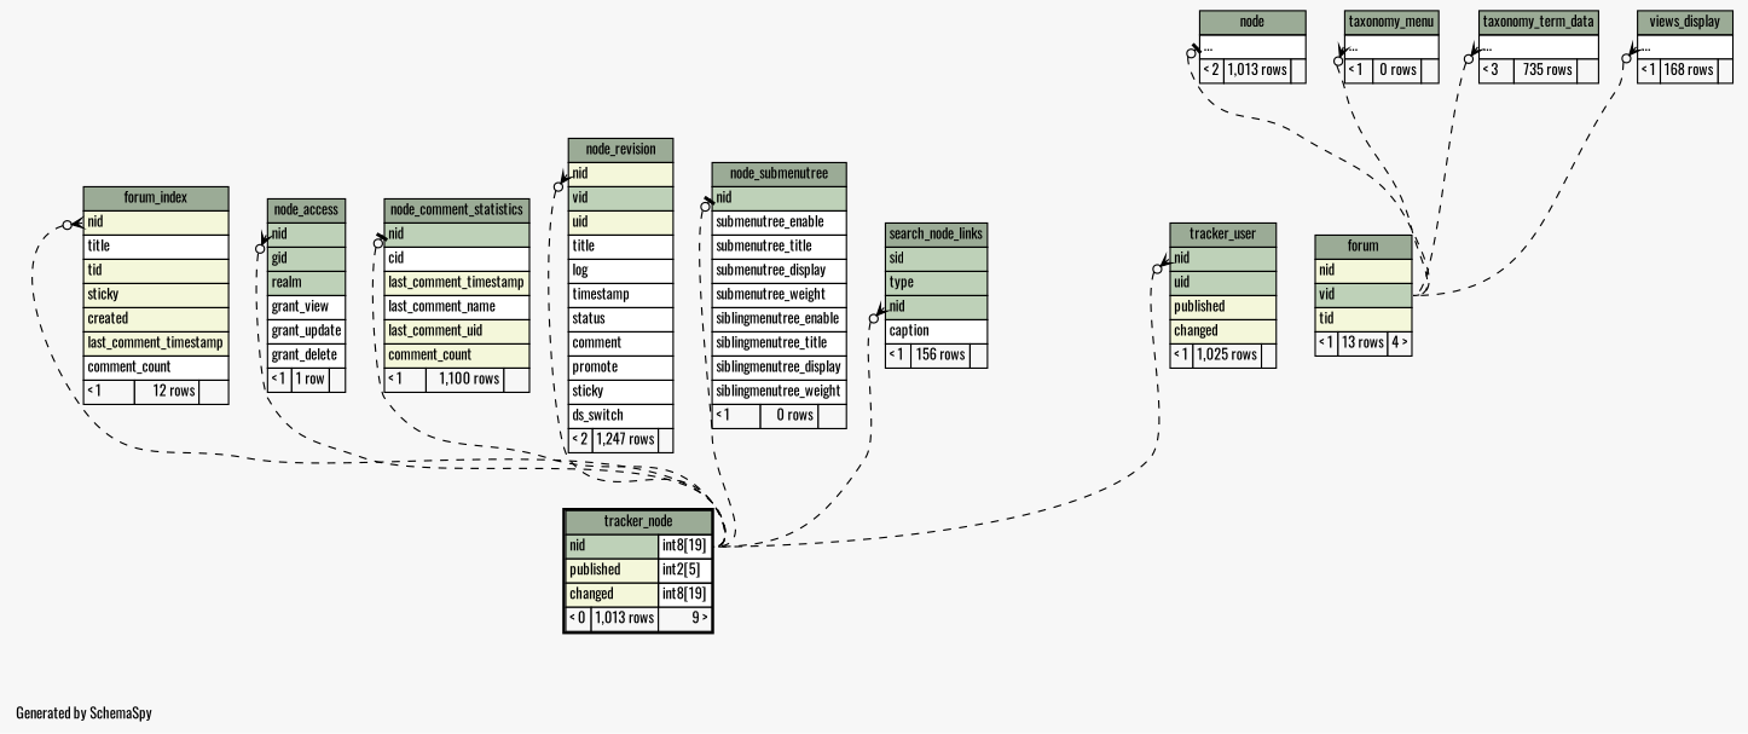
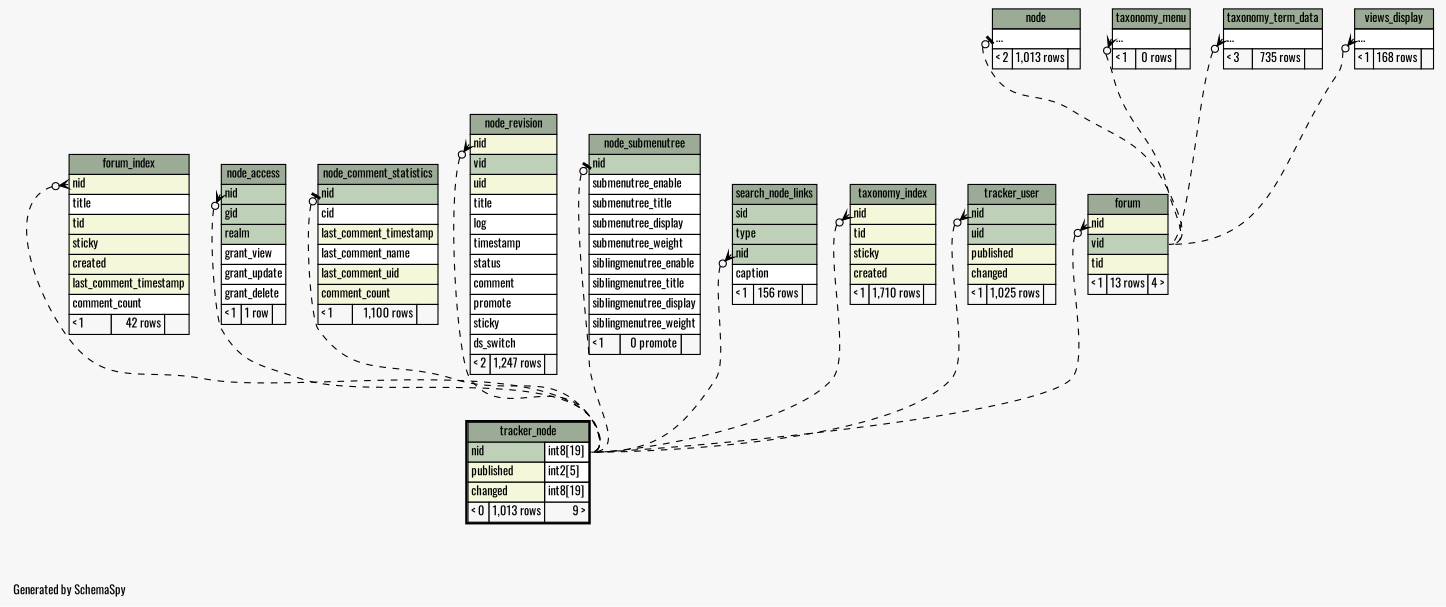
  digraph {
    bgcolor="#f7f7f7"
    fontname=Oswald
    fontsize=11
    label="\nGenerated by SchemaSpy"
    labeljust=l
    nodesep=0.18
    rankdir=TB
    ranksep=0.46
    node [fontname=Oswald fontsize=11 shape=plaintext]
    edge [arrowhead=none arrowsize=0.8 arrowtail=crowodot dir=back fontname=Oswald headport="nid.type:e" style=dashed tailport="nid:w"]
    n1 [label=<     <TABLE BORDER="0" CELLBORDER="1" CELLSPACING="0" BGCOLOR="#ffffff">       <TR><TD COLSPAN="3" BGCOLOR="#9bab96" ALIGN="CENTER">forum</TD></TR>       <TR><TD PORT="nid" COLSPAN="3" BGCOLOR="#f4f7da" ALIGN="LEFT">nid</TD></TR>       <TR><TD PORT="vid" COLSPAN="3" BGCOLOR="#bed1b8" ALIGN="LEFT">vid</TD></TR>       <TR><TD PORT="tid" COLSPAN="3" BGCOLOR="#f4f7da" ALIGN="LEFT">tid</TD></TR>       <TR><TD ALIGN="LEFT" BGCOLOR="#f7f7f7">&lt; 1</TD><TD ALIGN="RIGHT" BGCOLOR="#f7f7f7">13 rows</TD><TD ALIGN="RIGHT" BGCOLOR="#f7f7f7">4 &gt;</TD></TR>     </TABLE>>]
    n2 [label=<     <TABLE BORDER="2" CELLBORDER="1" CELLSPACING="0" BGCOLOR="#ffffff">       <TR><TD COLSPAN="3" BGCOLOR="#9bab96" ALIGN="CENTER">tracker_node</TD></TR>       <TR><TD PORT="nid" COLSPAN="2" BGCOLOR="#bed1b8" ALIGN="LEFT">nid</TD><TD PORT="nid.type" ALIGN="LEFT">int8[19]</TD></TR>       <TR><TD PORT="published" COLSPAN="2" BGCOLOR="#f4f7da" ALIGN="LEFT">published</TD><TD PORT="published.type" ALIGN="LEFT">int2[5]</TD></TR>       <TR><TD PORT="changed" COLSPAN="2" BGCOLOR="#f4f7da" ALIGN="LEFT">changed</TD><TD PORT="changed.type" ALIGN="LEFT">int8[19]</TD></TR>       <TR><TD ALIGN="LEFT" BGCOLOR="#f7f7f7">&lt; 0</TD><TD ALIGN="RIGHT" BGCOLOR="#f7f7f7">1,013 rows</TD><TD ALIGN="RIGHT" BGCOLOR="#f7f7f7">9 &gt;</TD></TR>     </TABLE>>]
-   n3 [label=<     <TABLE BORDER="0" CELLBORDER="1" CELLSPACING="0" BGCOLOR="#ffffff">       <TR><TD COLSPAN="3" BGCOLOR="#9bab96" ALIGN="CENTER">forum_index</TD></TR>       <TR><TD PORT="nid" COLSPAN="3" BGCOLOR="#f4f7da" ALIGN="LEFT">nid</TD></TR>       <TR><TD PORT="title" COLSPAN="3" ALIGN="LEFT">title</TD></TR>       <TR><TD PORT="tid" COLSPAN="3" BGCOLOR="#f4f7da" ALIGN="LEFT">tid</TD></TR>       <TR><TD PORT="sticky" COLSPAN="3" BGCOLOR="#f4f7da" ALIGN="LEFT">sticky</TD></TR>       <TR><TD PORT="created" COLSPAN="3" BGCOLOR="#f4f7da" ALIGN="LEFT">created</TD></TR>       <TR><TD PORT="last_comment_timestamp" COLSPAN="3" BGCOLOR="#f4f7da" ALIGN="LEFT">last_comment_timestamp</TD></TR>       <TR><TD PORT="comment_count" COLSPAN="3" ALIGN="LEFT">comment_count</TD></TR>       <TR><TD ALIGN="LEFT" BGCOLOR="#f7f7f7">&lt; 1</TD><TD ALIGN="RIGHT" BGCOLOR="#f7f7f7">12 rows</TD><TD ALIGN="RIGHT" BGCOLOR="#f7f7f7">  </TD></TR>     </TABLE>>]
+   n3 [label=<     <TABLE BORDER="0" CELLBORDER="1" CELLSPACING="0" BGCOLOR="#ffffff">       <TR><TD COLSPAN="3" BGCOLOR="#9bab96" ALIGN="CENTER">forum_index</TD></TR>       <TR><TD PORT="nid" COLSPAN="3" BGCOLOR="#f4f7da" ALIGN="LEFT">nid</TD></TR>       <TR><TD PORT="title" COLSPAN="3" ALIGN="LEFT">title</TD></TR>       <TR><TD PORT="tid" COLSPAN="3" BGCOLOR="#f4f7da" ALIGN="LEFT">tid</TD></TR>       <TR><TD PORT="sticky" COLSPAN="3" BGCOLOR="#f4f7da" ALIGN="LEFT">sticky</TD></TR>       <TR><TD PORT="created" COLSPAN="3" BGCOLOR="#f4f7da" ALIGN="LEFT">created</TD></TR>       <TR><TD PORT="last_comment_timestamp" COLSPAN="3" BGCOLOR="#f4f7da" ALIGN="LEFT">last_comment_timestamp</TD></TR>       <TR><TD PORT="comment_count" COLSPAN="3" ALIGN="LEFT">comment_count</TD></TR>       <TR><TD ALIGN="LEFT" BGCOLOR="#f7f7f7">&lt; 1</TD><TD ALIGN="RIGHT" BGCOLOR="#f7f7f7">42 rows</TD><TD ALIGN="RIGHT" BGCOLOR="#f7f7f7">  </TD></TR>     </TABLE>>]
    n4 [label=<     <TABLE BORDER="0" CELLBORDER="1" CELLSPACING="0" BGCOLOR="#ffffff">       <TR><TD COLSPAN="3" BGCOLOR="#9bab96" ALIGN="CENTER">node</TD></TR>       <TR><TD PORT="elipses" COLSPAN="3" ALIGN="LEFT">...</TD></TR>       <TR><TD ALIGN="LEFT" BGCOLOR="#f7f7f7">&lt; 2</TD><TD ALIGN="RIGHT" BGCOLOR="#f7f7f7">1,013 rows</TD><TD ALIGN="RIGHT" BGCOLOR="#f7f7f7">  </TD></TR>     </TABLE>>]
    n5 [label=<     <TABLE BORDER="0" CELLBORDER="1" CELLSPACING="0" BGCOLOR="#ffffff">       <TR><TD COLSPAN="3" BGCOLOR="#9bab96" ALIGN="CENTER">node_access</TD></TR>       <TR><TD PORT="nid" COLSPAN="3" BGCOLOR="#bed1b8" ALIGN="LEFT">nid</TD></TR>       <TR><TD PORT="gid" COLSPAN="3" BGCOLOR="#bed1b8" ALIGN="LEFT">gid</TD></TR>       <TR><TD PORT="realm" COLSPAN="3" BGCOLOR="#bed1b8" ALIGN="LEFT">realm</TD></TR>       <TR><TD PORT="grant_view" COLSPAN="3" ALIGN="LEFT">grant_view</TD></TR>       <TR><TD PORT="grant_update" COLSPAN="3" ALIGN="LEFT">grant_update</TD></TR>       <TR><TD PORT="grant_delete" COLSPAN="3" ALIGN="LEFT">grant_delete</TD></TR>       <TR><TD ALIGN="LEFT" BGCOLOR="#f7f7f7">&lt; 1</TD><TD ALIGN="RIGHT" BGCOLOR="#f7f7f7">1 row</TD><TD ALIGN="RIGHT" BGCOLOR="#f7f7f7">  </TD></TR>     </TABLE>>]
    n6 [label=<     <TABLE BORDER="0" CELLBORDER="1" CELLSPACING="0" BGCOLOR="#ffffff">       <TR><TD COLSPAN="3" BGCOLOR="#9bab96" ALIGN="CENTER">node_comment_statistics</TD></TR>       <TR><TD PORT="nid" COLSPAN="3" BGCOLOR="#bed1b8" ALIGN="LEFT">nid</TD></TR>       <TR><TD PORT="cid" COLSPAN="3" ALIGN="LEFT">cid</TD></TR>       <TR><TD PORT="last_comment_timestamp" COLSPAN="3" BGCOLOR="#f4f7da" ALIGN="LEFT">last_comment_timestamp</TD></TR>       <TR><TD PORT="last_comment_name" COLSPAN="3" ALIGN="LEFT">last_comment_name</TD></TR>       <TR><TD PORT="last_comment_uid" COLSPAN="3" BGCOLOR="#f4f7da" ALIGN="LEFT">last_comment_uid</TD></TR>       <TR><TD PORT="comment_count" COLSPAN="3" BGCOLOR="#f4f7da" ALIGN="LEFT">comment_count</TD></TR>       <TR><TD ALIGN="LEFT" BGCOLOR="#f7f7f7">&lt; 1</TD><TD ALIGN="RIGHT" BGCOLOR="#f7f7f7">1,100 rows</TD><TD ALIGN="RIGHT" BGCOLOR="#f7f7f7">  </TD></TR>     </TABLE>>]
    n7 [label=<     <TABLE BORDER="0" CELLBORDER="1" CELLSPACING="0" BGCOLOR="#ffffff">       <TR><TD COLSPAN="3" BGCOLOR="#9bab96" ALIGN="CENTER">node_revision</TD></TR>       <TR><TD PORT="nid" COLSPAN="3" BGCOLOR="#f4f7da" ALIGN="LEFT">nid</TD></TR>       <TR><TD PORT="vid" COLSPAN="3" BGCOLOR="#bed1b8" ALIGN="LEFT">vid</TD></TR>       <TR><TD PORT="uid" COLSPAN="3" BGCOLOR="#f4f7da" ALIGN="LEFT">uid</TD></TR>       <TR><TD PORT="title" COLSPAN="3" ALIGN="LEFT">title</TD></TR>       <TR><TD PORT="log" COLSPAN="3" ALIGN="LEFT">log</TD></TR>       <TR><TD PORT="timestamp" COLSPAN="3" ALIGN="LEFT">timestamp</TD></TR>       <TR><TD PORT="status" COLSPAN="3" ALIGN="LEFT">status</TD></TR>       <TR><TD PORT="comment" COLSPAN="3" ALIGN="LEFT">comment</TD></TR>       <TR><TD PORT="promote" COLSPAN="3" ALIGN="LEFT">promote</TD></TR>       <TR><TD PORT="sticky" COLSPAN="3" ALIGN="LEFT">sticky</TD></TR>       <TR><TD PORT="ds_switch" COLSPAN="3" ALIGN="LEFT">ds_switch</TD></TR>       <TR><TD ALIGN="LEFT" BGCOLOR="#f7f7f7">&lt; 2</TD><TD ALIGN="RIGHT" BGCOLOR="#f7f7f7">1,247 rows</TD><TD ALIGN="RIGHT" BGCOLOR="#f7f7f7">  </TD></TR>     </TABLE>>]
-   n8 [label=<     <TABLE BORDER="0" CELLBORDER="1" CELLSPACING="0" BGCOLOR="#ffffff">       <TR><TD COLSPAN="3" BGCOLOR="#9bab96" ALIGN="CENTER">node_submenutree</TD></TR>       <TR><TD PORT="nid" COLSPAN="3" BGCOLOR="#bed1b8" ALIGN="LEFT">nid</TD></TR>       <TR><TD PORT="submenutree_enable" COLSPAN="3" ALIGN="LEFT">submenutree_enable</TD></TR>       <TR><TD PORT="submenutree_title" COLSPAN="3" ALIGN="LEFT">submenutree_title</TD></TR>       <TR><TD PORT="submenutree_display" COLSPAN="3" ALIGN="LEFT">submenutree_display</TD></TR>       <TR><TD PORT="submenutree_weight" COLSPAN="3" ALIGN="LEFT">submenutree_weight</TD></TR>       <TR><TD PORT="siblingmenutree_enable" COLSPAN="3" ALIGN="LEFT">siblingmenutree_enable</TD></TR>       <TR><TD PORT="siblingmenutree_title" COLSPAN="3" ALIGN="LEFT">siblingmenutree_title</TD></TR>       <TR><TD PORT="siblingmenutree_display" COLSPAN="3" ALIGN="LEFT">siblingmenutree_display</TD></TR>       <TR><TD PORT="siblingmenutree_weight" COLSPAN="3" ALIGN="LEFT">siblingmenutree_weight</TD></TR>       <TR><TD ALIGN="LEFT" BGCOLOR="#f7f7f7">&lt; 1</TD><TD ALIGN="RIGHT" BGCOLOR="#f7f7f7">0 rows</TD><TD ALIGN="RIGHT" BGCOLOR="#f7f7f7">  </TD></TR>     </TABLE>>]
+   n8 [label=<     <TABLE BORDER="0" CELLBORDER="1" CELLSPACING="0" BGCOLOR="#ffffff">       <TR><TD COLSPAN="3" BGCOLOR="#9bab96" ALIGN="CENTER">node_submenutree</TD></TR>       <TR><TD PORT="nid" COLSPAN="3" BGCOLOR="#bed1b8" ALIGN="LEFT">nid</TD></TR>       <TR><TD PORT="submenutree_enable" COLSPAN="3" ALIGN="LEFT">submenutree_enable</TD></TR>       <TR><TD PORT="submenutree_title" COLSPAN="3" ALIGN="LEFT">submenutree_title</TD></TR>       <TR><TD PORT="submenutree_display" COLSPAN="3" ALIGN="LEFT">submenutree_display</TD></TR>       <TR><TD PORT="submenutree_weight" COLSPAN="3" ALIGN="LEFT">submenutree_weight</TD></TR>       <TR><TD PORT="siblingmenutree_enable" COLSPAN="3" ALIGN="LEFT">siblingmenutree_enable</TD></TR>       <TR><TD PORT="siblingmenutree_title" COLSPAN="3" ALIGN="LEFT">siblingmenutree_title</TD></TR>       <TR><TD PORT="siblingmenutree_display" COLSPAN="3" ALIGN="LEFT">siblingmenutree_display</TD></TR>       <TR><TD PORT="siblingmenutree_weight" COLSPAN="3" ALIGN="LEFT">siblingmenutree_weight</TD></TR>       <TR><TD ALIGN="LEFT" BGCOLOR="#f7f7f7">&lt; 1</TD><TD ALIGN="RIGHT" BGCOLOR="#f7f7f7">0 promote</TD><TD ALIGN="RIGHT" BGCOLOR="#f7f7f7">  </TD></TR>     </TABLE>>]
    n9 [label=<     <TABLE BORDER="0" CELLBORDER="1" CELLSPACING="0" BGCOLOR="#ffffff">       <TR><TD COLSPAN="3" BGCOLOR="#9bab96" ALIGN="CENTER">search_node_links</TD></TR>       <TR><TD PORT="sid" COLSPAN="3" BGCOLOR="#bed1b8" ALIGN="LEFT">sid</TD></TR>       <TR><TD PORT="type" COLSPAN="3" BGCOLOR="#bed1b8" ALIGN="LEFT">type</TD></TR>       <TR><TD PORT="nid" COLSPAN="3" BGCOLOR="#bed1b8" ALIGN="LEFT">nid</TD></TR>       <TR><TD PORT="caption" COLSPAN="3" ALIGN="LEFT">caption</TD></TR>       <TR><TD ALIGN="LEFT" BGCOLOR="#f7f7f7">&lt; 1</TD><TD ALIGN="RIGHT" BGCOLOR="#f7f7f7">156 rows</TD><TD ALIGN="RIGHT" BGCOLOR="#f7f7f7">  </TD></TR>     </TABLE>>]
+   n10 [label=<     <TABLE BORDER="0" CELLBORDER="1" CELLSPACING="0" BGCOLOR="#ffffff">       <TR><TD COLSPAN="3" BGCOLOR="#9bab96" ALIGN="CENTER">taxonomy_index</TD></TR>       <TR><TD PORT="nid" COLSPAN="3" BGCOLOR="#f4f7da" ALIGN="LEFT">nid</TD></TR>       <TR><TD PORT="tid" COLSPAN="3" BGCOLOR="#f4f7da" ALIGN="LEFT">tid</TD></TR>       <TR><TD PORT="sticky" COLSPAN="3" BGCOLOR="#f4f7da" ALIGN="LEFT">sticky</TD></TR>       <TR><TD PORT="created" COLSPAN="3" BGCOLOR="#f4f7da" ALIGN="LEFT">created</TD></TR>       <TR><TD ALIGN="LEFT" BGCOLOR="#f7f7f7">&lt; 1</TD><TD ALIGN="RIGHT" BGCOLOR="#f7f7f7">1,710 rows</TD><TD ALIGN="RIGHT" BGCOLOR="#f7f7f7">  </TD></TR>     </TABLE>>]
    n11 [label=<     <TABLE BORDER="0" CELLBORDER="1" CELLSPACING="0" BGCOLOR="#ffffff">       <TR><TD COLSPAN="3" BGCOLOR="#9bab96" ALIGN="CENTER">taxonomy_menu</TD></TR>       <TR><TD PORT="elipses" COLSPAN="3" ALIGN="LEFT">...</TD></TR>       <TR><TD ALIGN="LEFT" BGCOLOR="#f7f7f7">&lt; 1</TD><TD ALIGN="RIGHT" BGCOLOR="#f7f7f7">0 rows</TD><TD ALIGN="RIGHT" BGCOLOR="#f7f7f7">  </TD></TR>     </TABLE>>]
    n12 [label=<     <TABLE BORDER="0" CELLBORDER="1" CELLSPACING="0" BGCOLOR="#ffffff">       <TR><TD COLSPAN="3" BGCOLOR="#9bab96" ALIGN="CENTER">taxonomy_term_data</TD></TR>       <TR><TD PORT="elipses" COLSPAN="3" ALIGN="LEFT">...</TD></TR>       <TR><TD ALIGN="LEFT" BGCOLOR="#f7f7f7">&lt; 3</TD><TD ALIGN="RIGHT" BGCOLOR="#f7f7f7">735 rows</TD><TD ALIGN="RIGHT" BGCOLOR="#f7f7f7">  </TD></TR>     </TABLE>>]
    n13 [label=<     <TABLE BORDER="0" CELLBORDER="1" CELLSPACING="0" BGCOLOR="#ffffff">       <TR><TD COLSPAN="3" BGCOLOR="#9bab96" ALIGN="CENTER">tracker_user</TD></TR>       <TR><TD PORT="nid" COLSPAN="3" BGCOLOR="#bed1b8" ALIGN="LEFT">nid</TD></TR>       <TR><TD PORT="uid" COLSPAN="3" BGCOLOR="#bed1b8" ALIGN="LEFT">uid</TD></TR>       <TR><TD PORT="published" COLSPAN="3" BGCOLOR="#f4f7da" ALIGN="LEFT">published</TD></TR>       <TR><TD PORT="changed" COLSPAN="3" BGCOLOR="#f4f7da" ALIGN="LEFT">changed</TD></TR>       <TR><TD ALIGN="LEFT" BGCOLOR="#f7f7f7">&lt; 1</TD><TD ALIGN="RIGHT" BGCOLOR="#f7f7f7">1,025 rows</TD><TD ALIGN="RIGHT" BGCOLOR="#f7f7f7">  </TD></TR>     </TABLE>>]
    n14 [label=<     <TABLE BORDER="0" CELLBORDER="1" CELLSPACING="0" BGCOLOR="#ffffff">       <TR><TD COLSPAN="3" BGCOLOR="#9bab96" ALIGN="CENTER">views_display</TD></TR>       <TR><TD PORT="elipses" COLSPAN="3" ALIGN="LEFT">...</TD></TR>       <TR><TD ALIGN="LEFT" BGCOLOR="#f7f7f7">&lt; 1</TD><TD ALIGN="RIGHT" BGCOLOR="#f7f7f7">168 rows</TD><TD ALIGN="RIGHT" BGCOLOR="#f7f7f7">  </TD></TR>     </TABLE>>]
+   n1 -> n2
    n3 -> n2
    n4 -> n1 [arrowtail=teeodot headport="vid:e" tailport="elipses:w"]
    n5 -> n2
    n6 -> n2 [arrowtail=teeodot]
    n7 -> n2
    n8 -> n2 [arrowtail=teeodot]
    n9 -> n2
+   n10 -> n2
    n11 -> n1 [headport="vid:e" tailport="elipses:w"]
    n12 -> n1 [headport="vid:e" tailport="elipses:w"]
    n13 -> n2
    n14 -> n1 [headport="vid:e" tailport="elipses:w"]
  }
